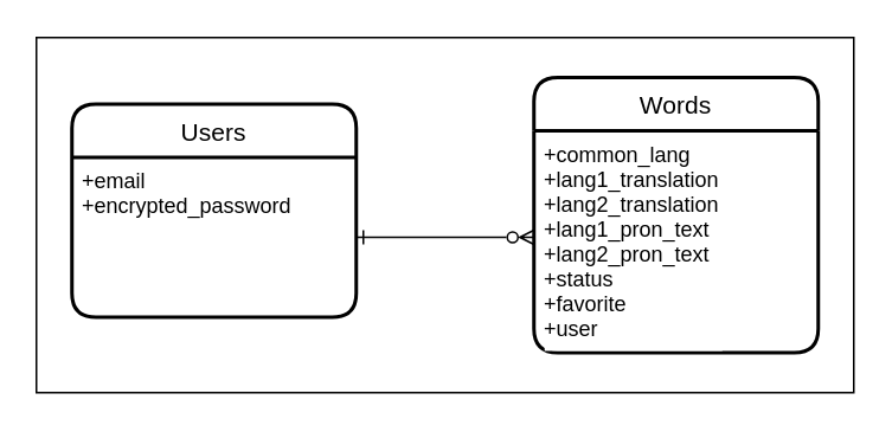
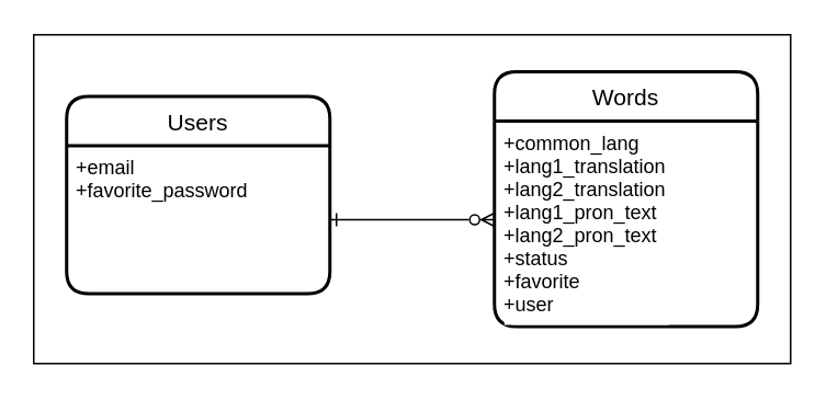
  <mxCell id="0" />
  <mxCell id="1" parent="0" />
  <mxCell id="2" value="Users" style="swimlane;childLayout=stackLayout;horizontal=1;startSize=30;horizontalStack=0;rounded=1;fontSize=14;fontStyle=0;strokeWidth=2;resizeParent=0;resizeLast=1;shadow=0;dashed=0;align=center;labelBackgroundColor=#FFFFFF;fontColor=#000000;" parent="1" vertex="1"><mxGeometry x="40" y="58" width="160" height="120" as="geometry" /></mxCell>
- <mxCell id="3" value="+email&#10;+encrypted_password" style="align=left;strokeColor=none;fillColor=none;spacingLeft=4;fontSize=12;verticalAlign=top;resizable=0;rotatable=0;part=1;labelBackgroundColor=#FFFFFF;fontColor=#000000;" parent="2" vertex="1"><mxGeometry y="30" width="160" height="90" as="geometry" /></mxCell>
+ <mxCell id="3" value="+email&#10;+favorite_password" style="align=left;strokeColor=none;fillColor=none;spacingLeft=4;fontSize=12;verticalAlign=top;resizable=0;rotatable=0;part=1;labelBackgroundColor=#FFFFFF;fontColor=#000000;" parent="2" vertex="1"><mxGeometry y="30" width="160" height="90" as="geometry" /></mxCell>
  <mxCell id="4" value="Words" style="swimlane;childLayout=stackLayout;horizontal=1;startSize=30;horizontalStack=0;rounded=1;fontSize=14;fontStyle=0;strokeWidth=2;resizeParent=0;resizeLast=1;shadow=0;dashed=0;align=center;labelBackgroundColor=#FFFFFF;fontColor=#000000;" parent="1" vertex="1"><mxGeometry x="300" y="43" width="160" height="155" as="geometry" /></mxCell>
  <mxCell id="5" value="+common_lang&#10;+lang1_translation&#10;+lang2_translation&#10;+lang1_pron_text&#10;+lang2_pron_text&#10;+status&#10;+favorite&#10;+user" style="align=left;strokeColor=none;fillColor=none;spacingLeft=4;fontSize=12;verticalAlign=top;resizable=0;rotatable=0;part=1;fontStyle=0;labelBackgroundColor=#FFFFFF;fontColor=#000000;" parent="4" vertex="1"><mxGeometry y="30" width="160" height="125" as="geometry" /></mxCell>
  <mxCell id="6" style="edgeStyle=none;html=1;exitX=1;exitY=0.5;exitDx=0;exitDy=0;startArrow=ERone;startFill=0;endArrow=ERzeroToMany;endFill=0;" parent="1" source="3" edge="1"><mxGeometry relative="1" as="geometry"><mxPoint x="300" y="133" as="targetPoint" /></mxGeometry></mxCell>
  <mxCell id="7" value="" style="rounded=0;whiteSpace=wrap;html=1;fillColor=none;" vertex="1" parent="1"><mxGeometry x="20" y="20.5" width="460" height="200" as="geometry" /></mxCell>
